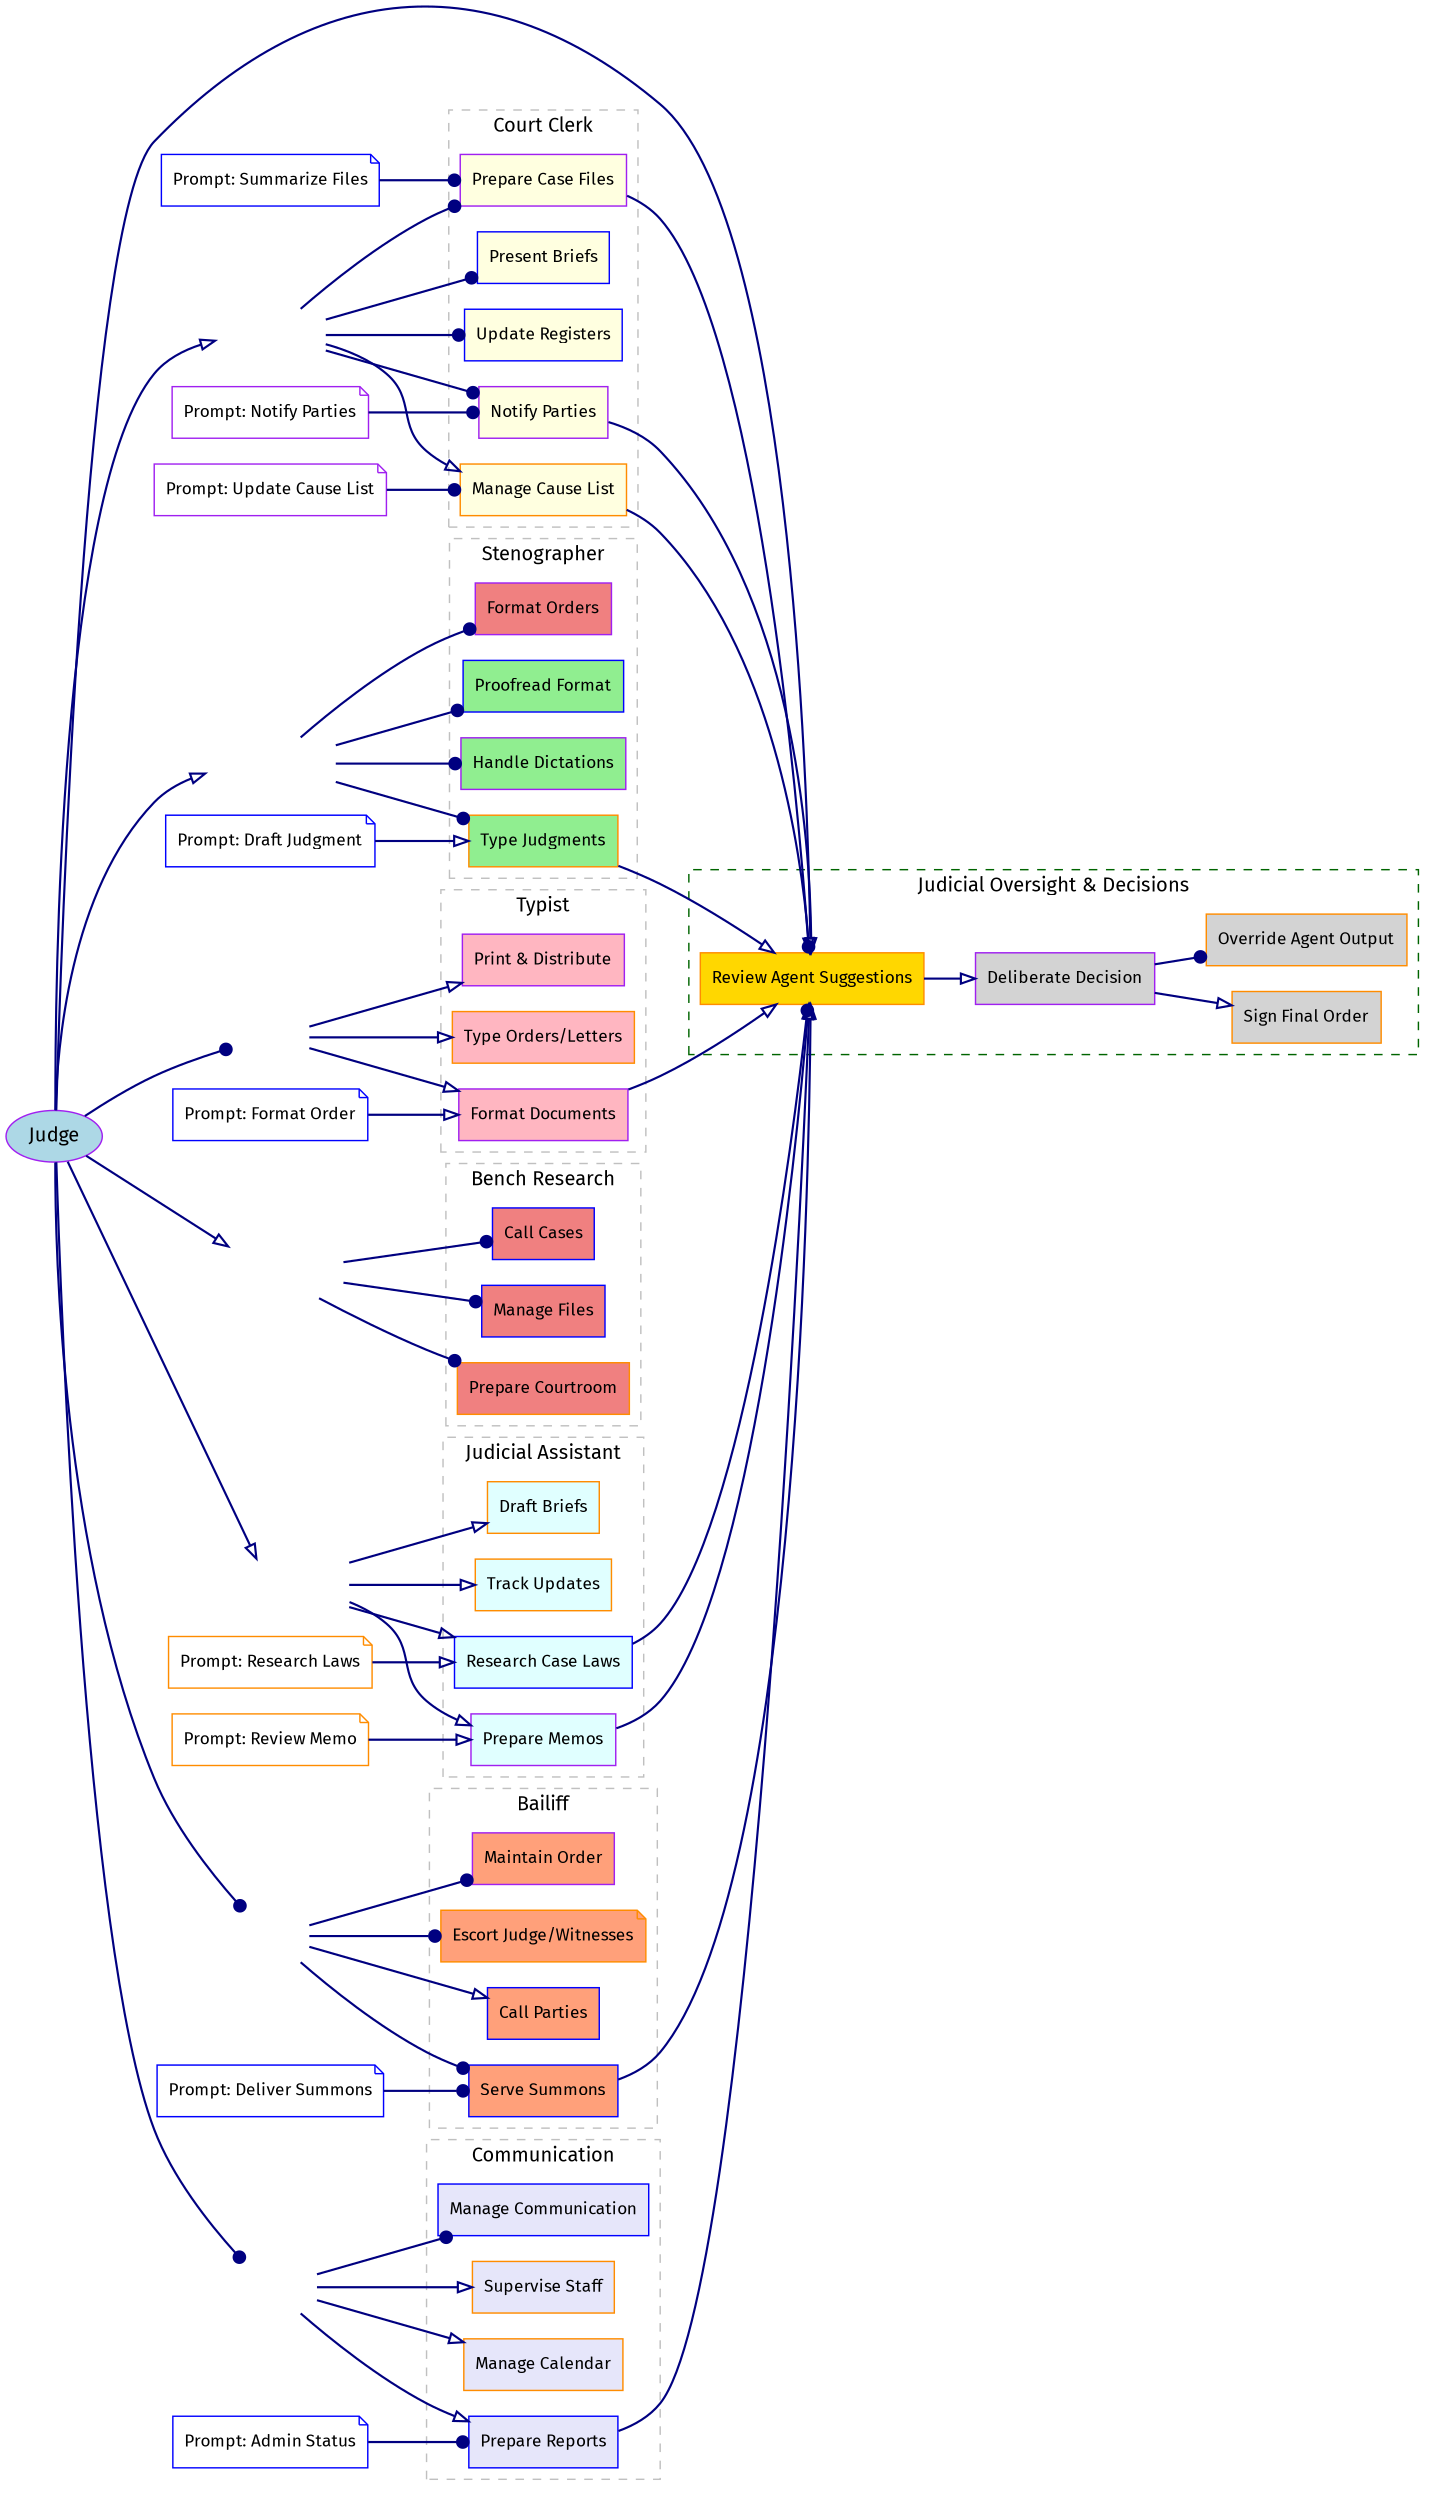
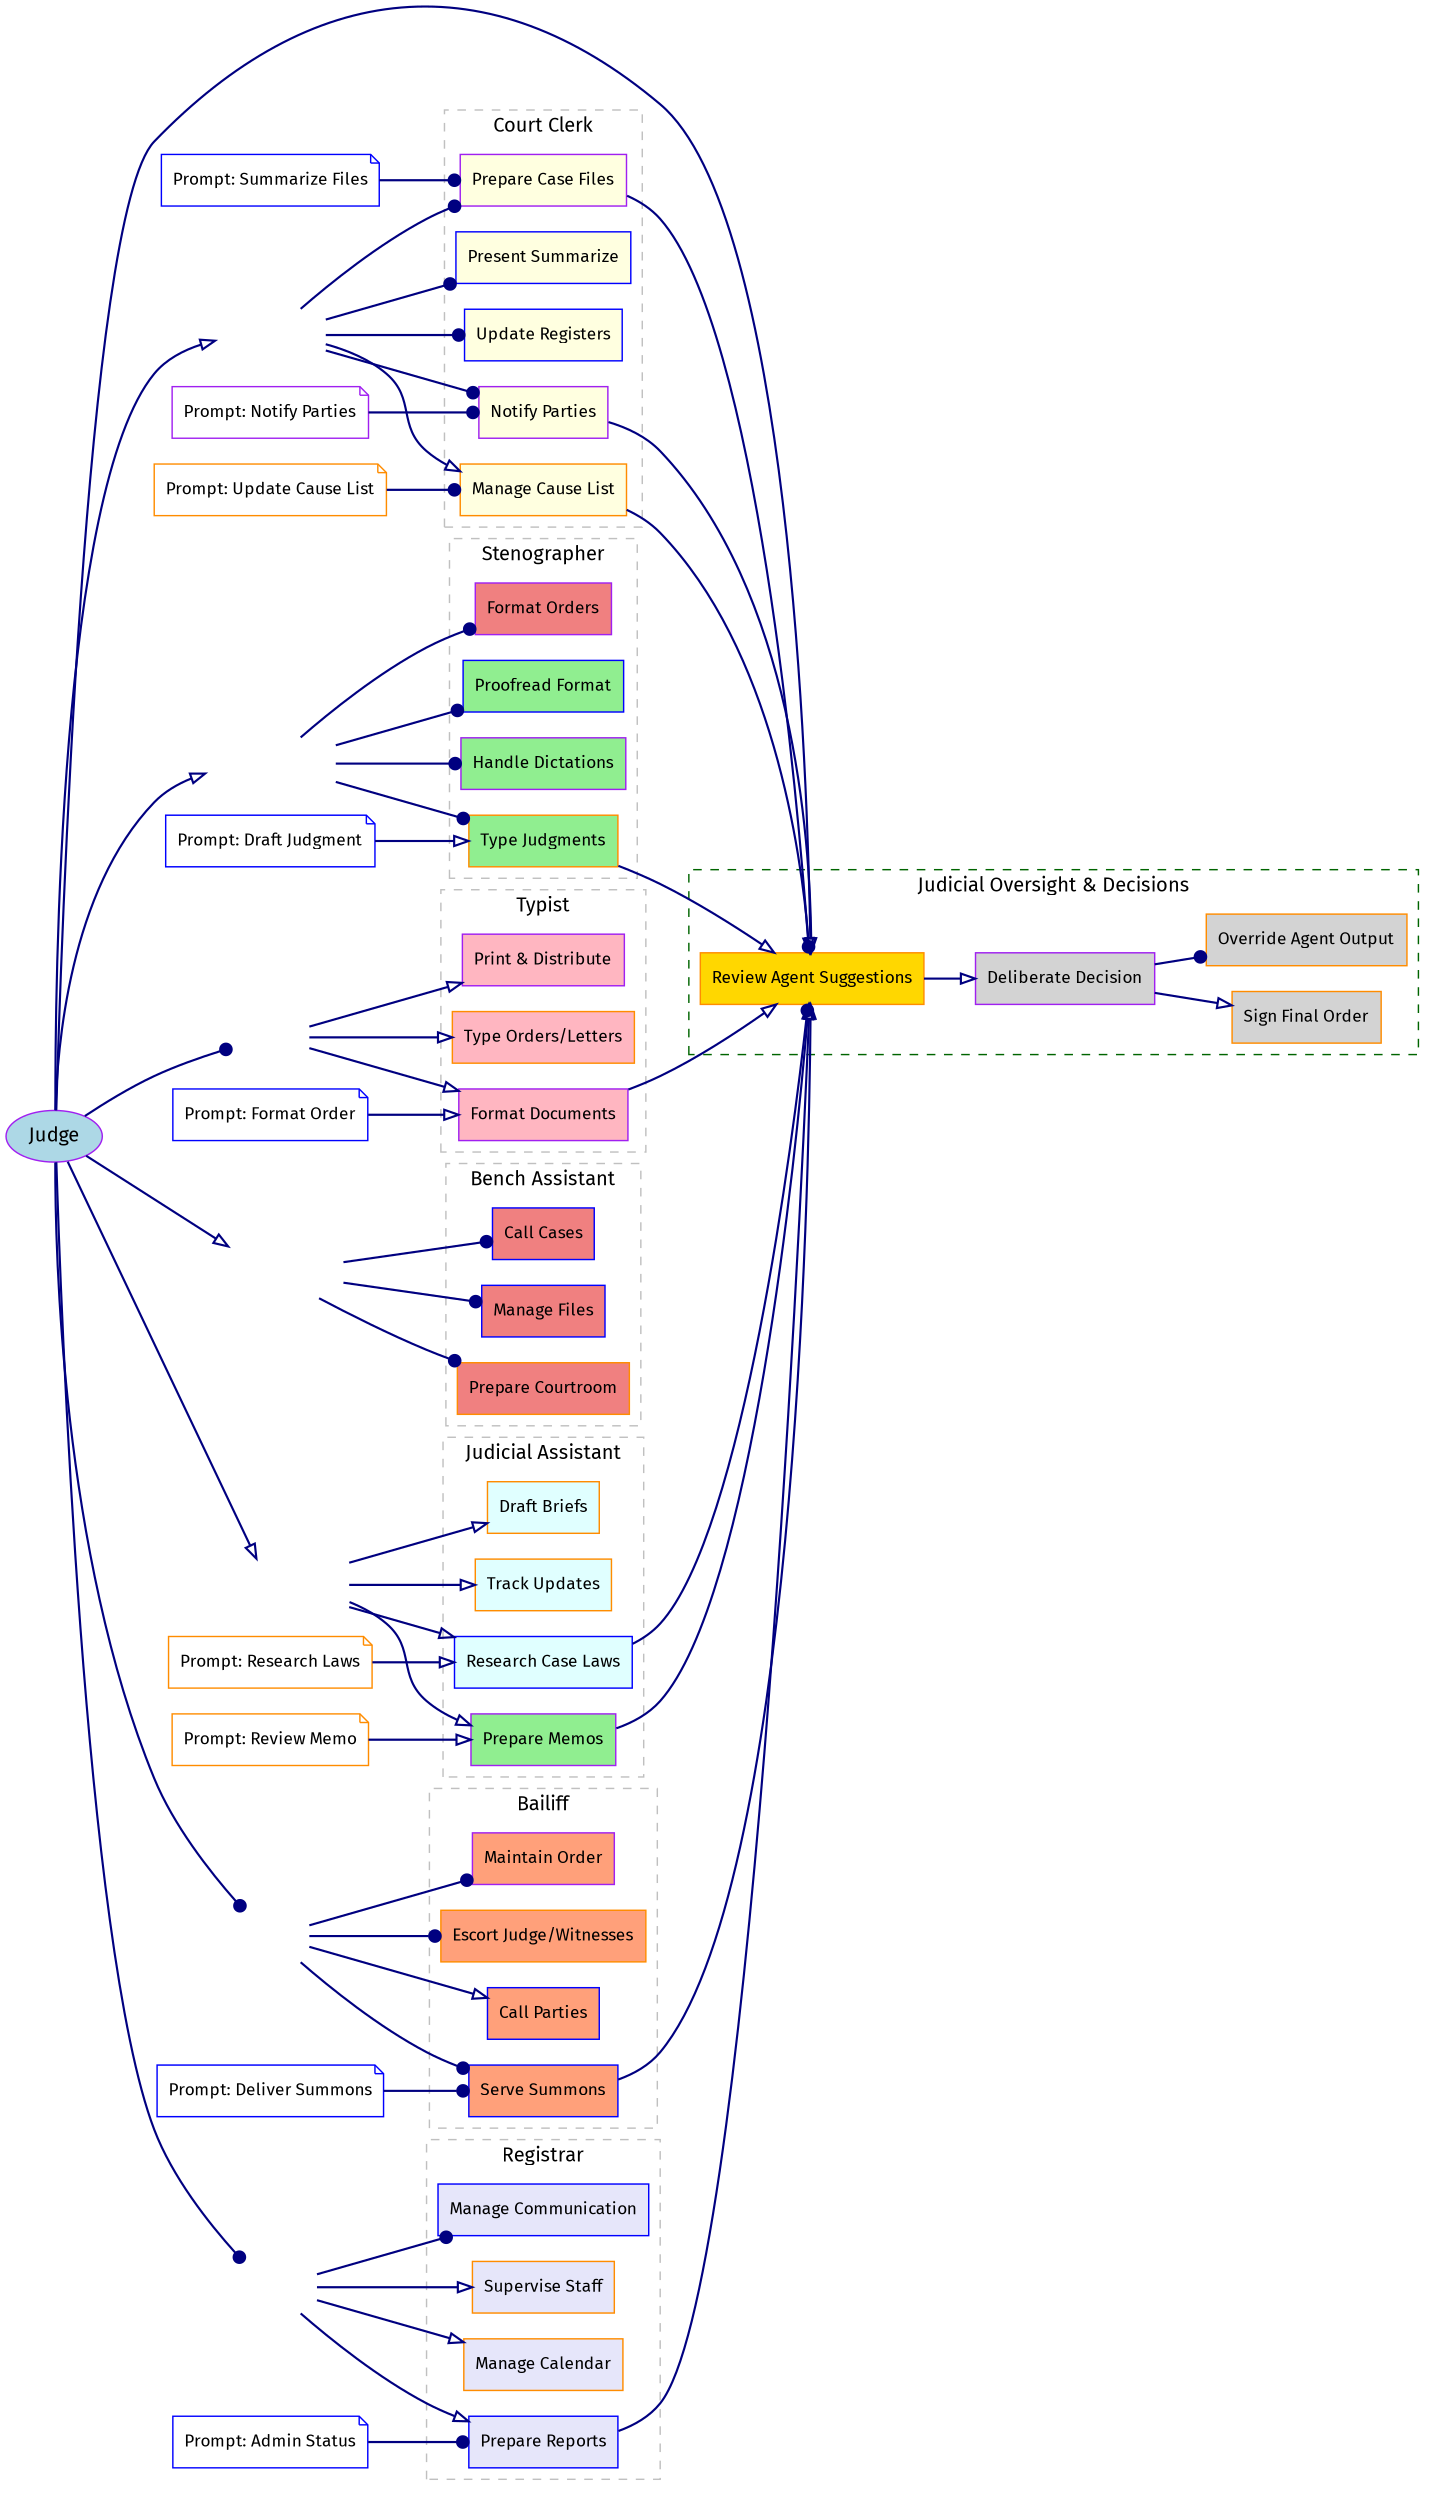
  digraph {
    bgcolor=white
    fontname="Fira Sans"
    rankdir=LR
    node [color=darkorange fillcolor=white fontname="Fira Sans" fontsize=12 shape=box style=filled]
    edge [arrowhead=onormal color=navy fontname="Fira Sans" penwidth=1.5]
    n1 [fillcolor=gold height=0.5 label="Review Agent Suggestions"]
    n2 [color=purple fillcolor=lightgray height=0.5 label="Deliberate Decision"]
    n3 [fillcolor=lightgray height=0.5 label="Sign Final Order"]
    n4 [fillcolor=lightgray height=0.5 label="Override Agent Output"]
    n5 [fillcolor=lightyellow height=0.5 label="Manage Cause List"]
    n6 [color=purple fillcolor=lightyellow height=0.5 label="Prepare Case Files"]
    n7 [color=purple fillcolor=lightyellow height=0.5 label="Notify Parties"]
    n8 [color=blue fillcolor=lightyellow height=0.5 label="Update Registers"]
-   n9 [color=blue fillcolor=lightyellow height=0.5 label="Present Briefs"]
+   n9 [color=blue fillcolor=lightyellow height=0.5 label="Present Summarize"]
    n10 [fillcolor=lightgreen height=0.5 label="Type Judgments"]
    n11 [color=purple fillcolor=lightcoral height=0.5 label="Format Orders"]
    n12 [color=blue fillcolor=lightgreen height=0.5 label="Proofread Format"]
    n13 [color=purple fillcolor=lightgreen height=0.5 label="Handle Dictations"]
    n14 [fillcolor=lightpink height=0.5 label="Type Orders/Letters"]
    n15 [color=purple fillcolor=lightpink height=0.5 label="Format Documents"]
    n16 [color=purple fillcolor=lightpink height=0.5 label="Print & Distribute"]
    n17 [color=blue fillcolor=lightcoral height=0.5 label="Call Cases"]
    n18 [color=blue fillcolor=lightcoral height=0.5 label="Manage Files"]
    n19 [fillcolor=lightcoral height=0.5 label="Prepare Courtroom"]
    n20 [color=blue fillcolor=lightcyan height=0.5 label="Research Case Laws"]
    n21 [fillcolor=lightcyan height=0.5 label="Draft Briefs"]
    n22 [fillcolor=lightcyan height=0.5 label="Track Updates"]
-   n23 [color=purple fillcolor=lightcyan height=0.5 label="Prepare Memos"]
+   n23 [color=purple fillcolor=lightgreen height=0.5 label="Prepare Memos"]
    n24 [color=blue fillcolor=lightsalmon height=0.5 label="Serve Summons"]
    n25 [color=purple fillcolor=lightsalmon height=0.5 label="Maintain Order"]
-   n26 [fillcolor=lightsalmon height=0.5 label="Escort Judge/Witnesses" shape=note]
+   n26 [fillcolor=lightsalmon height=0.5 label="Escort Judge/Witnesses"]
    n27 [color=blue fillcolor=lightsalmon height=0.5 label="Call Parties"]
    n28 [color=blue fillcolor=lavender height=0.5 label="Manage Communication"]
    n29 [fillcolor=lavender height=0.5 label="Supervise Staff"]
    n30 [color=blue fillcolor=lavender height=0.5 label="Prepare Reports"]
    n31 [fillcolor=lavender height=0.5 label="Manage Calendar"]
    n32 [color=purple fillcolor=lightblue fontcolor=black fontsize=14 height=0.5 label=Judge shape=ellipse]
    "Court Clerk" [height=0.5 style=invis color="" fillcolor=""]
    Stenographer [height=0.5 style=invis color="" fillcolor=""]
    Typist [height=0.5 style=invis color="" fillcolor=""]
    "Bench Assistant" [height=0.5 style=invis color="" fillcolor=""]
    "Judicial Assistant" [height=0.5 style=invis color="" fillcolor=""]
    Bailiff [height=0.5 style=invis color="" fillcolor=""]
    Registrar [height=0.5 style=invis color="" fillcolor=""]
    "Prompt: Research Laws" [height=0.5 shape=note]
    "Prompt: Summarize Files" [color=blue height=0.5 shape=note]
    "Prompt: Draft Judgment" [color=blue height=0.5 shape=note]
    "Prompt: Notify Parties" [color=purple height=0.5 shape=note]
    "Prompt: Format Order" [color=blue height=0.5 shape=note]
-   "Prompt: Update Cause List" [color=purple height=0.5 shape=note]
+   "Prompt: Update Cause List" [height=0.5 shape=note]
    "Prompt: Admin Status" [color=blue height=0.5 shape=note]
    "Prompt: Review Memo" [height=0.5 shape=note]
    "Prompt: Deliver Summons" [color=blue height=0.5 shape=note]
    subgraph cluster_1 {
      color=darkgreen
      fontcolor=black
      label="Judicial Oversight & Decisions"
      style=dashed
      n1
      n2
      n3
      n4
    }
    subgraph cluster_2 {
      color=gray
      fontcolor=black
      label="Court Clerk"
      style=dashed
      n5
      n6
      n7
      n8
      n9
    }
    subgraph cluster_3 {
      color=gray
      fontcolor=black
      label=Stenographer
      style=dashed
      n10
      n11
      n12
      n13
    }
    subgraph cluster_4 {
      color=gray
      fontcolor=black
      label=Typist
      style=dashed
      n14
      n15
      n16
    }
    subgraph cluster_5 {
      color=gray
      fontcolor=black
-     label="Bench Research"
+     label="Bench Assistant"
      style=dashed
      n17
      n18
      n19
    }
    subgraph cluster_6 {
      color=gray
      fontcolor=black
      label="Judicial Assistant"
      style=dashed
      n20
      n21
      n22
      n23
    }
    subgraph cluster_7 {
      color=gray
      fontcolor=black
      label=Bailiff
      style=dashed
      n24
      n25
      n26
      n27
    }
    subgraph cluster_8 {
      color=gray
      fontcolor=black
-     label=Communication
+     label=Registrar
      style=dashed
      n28
      n29
      n30
      n31
    }
    n1 -> n2
    n2 -> n3
    n2 -> n4 [arrowhead=dot]
    n5 -> n1
    n6 -> n1 [arrowhead=dot]
    n7 -> n1
    n10 -> n1
    n15 -> n1
    n20 -> n1 [arrowhead=dot]
    n23 -> n1
    n24 -> n1
    n30 -> n1
    n32 -> n1
    n32 -> "Court Clerk"
    n32 -> Stenographer
    n32 -> Typist [arrowhead=dot]
    n32 -> "Bench Assistant"
    n32 -> "Judicial Assistant"
    n32 -> Bailiff [arrowhead=dot]
    n32 -> Registrar [arrowhead=dot]
    "Court Clerk" -> n5
    "Court Clerk" -> n6 [arrowhead=dot]
    "Court Clerk" -> n7 [arrowhead=dot]
    "Court Clerk" -> n8 [arrowhead=dot]
    "Court Clerk" -> n9 [arrowhead=dot]
    Stenographer -> n10 [arrowhead=dot]
    Stenographer -> n11 [arrowhead=dot]
    Stenographer -> n12 [arrowhead=dot]
    Stenographer -> n13 [arrowhead=dot]
    Typist -> n14
    Typist -> n15
    Typist -> n16
    "Bench Assistant" -> n17 [arrowhead=dot]
    "Bench Assistant" -> n18 [arrowhead=dot]
    "Bench Assistant" -> n19 [arrowhead=dot]
    "Judicial Assistant" -> n20
    "Judicial Assistant" -> n21
    "Judicial Assistant" -> n22
    "Judicial Assistant" -> n23
    Bailiff -> n24 [arrowhead=dot]
    Bailiff -> n25 [arrowhead=dot]
    Bailiff -> n26 [arrowhead=dot]
    Bailiff -> n27
    Registrar -> n28 [arrowhead=dot]
    Registrar -> n29
    Registrar -> n30
    Registrar -> n31
    "Prompt: Research Laws" -> n20
    "Prompt: Summarize Files" -> n6 [arrowhead=dot]
    "Prompt: Draft Judgment" -> n10
    "Prompt: Notify Parties" -> n7 [arrowhead=dot]
    "Prompt: Format Order" -> n15
    "Prompt: Update Cause List" -> n5 [arrowhead=dot]
    "Prompt: Admin Status" -> n30 [arrowhead=dot]
    "Prompt: Review Memo" -> n23
    "Prompt: Deliver Summons" -> n24 [arrowhead=dot]
  }
